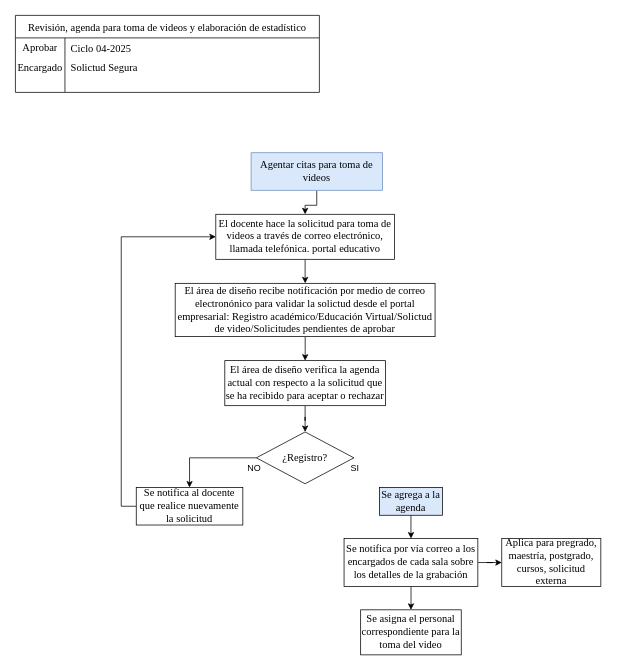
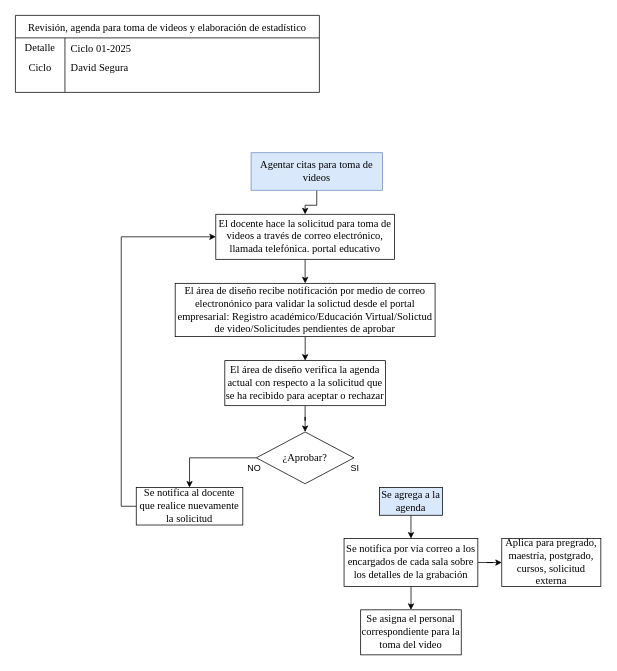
  <mxCell id="0" />
  <mxCell id="1" parent="0" />
  <mxCell id="2" value="Revisión, agenda para toma de videos y elaboración de estadístico" style="shape=table;startSize=30;container=1;collapsible=0;childLayout=tableLayout;fixedRows=1;rowLines=0;fontStyle=0;strokeColor=default;fontSize=14;fontFamily=Times New Roman;" vertex="1" parent="1"><mxGeometry x="20" y="20" width="405" height="102.6" as="geometry" /></mxCell>
  <mxCell id="3" value="" style="shape=tableRow;horizontal=0;startSize=0;swimlaneHead=0;swimlaneBody=0;top=0;left=0;bottom=0;right=0;collapsible=0;dropTarget=0;fillColor=none;points=[[0,0.5],[1,0.5]];portConstraint=eastwest;strokeColor=inherit;fontSize=16;fontFamily=Times New Roman;" vertex="1" parent="2"><mxGeometry y="30" width="405" height="26" as="geometry" /></mxCell>
- <mxCell id="4" value="&lt;font style=&quot;font-size: 14px;&quot;&gt;Aprobar&lt;/font&gt;&lt;div&gt;&lt;br&gt;&lt;/div&gt;" style="shape=partialRectangle;html=1;whiteSpace=wrap;connectable=0;fillColor=none;top=0;left=0;bottom=0;right=0;overflow=hidden;pointerEvents=1;strokeColor=inherit;fontSize=16;fontFamily=Times New Roman;" vertex="1" parent="3"><mxGeometry width="66" height="26" as="geometry"><mxRectangle width="66" height="26" as="alternateBounds" /></mxGeometry></mxCell>
- <mxCell id="5" value="&lt;font style=&quot;font-size: 14px;&quot;&gt;Ciclo 04-2025&lt;/font&gt;" style="shape=partialRectangle;html=1;whiteSpace=wrap;connectable=0;fillColor=none;top=0;left=0;bottom=0;right=0;align=left;spacingLeft=6;overflow=hidden;strokeColor=inherit;fontSize=16;fontFamily=Times New Roman;" vertex="1" parent="3"><mxGeometry x="66" width="339" height="26" as="geometry"><mxRectangle width="339" height="26" as="alternateBounds" /></mxGeometry></mxCell>
+ <mxCell id="4" value="&lt;font style=&quot;font-size: 14px;&quot;&gt;Detalle&lt;/font&gt;&lt;div&gt;&lt;br&gt;&lt;/div&gt;" style="shape=partialRectangle;html=1;whiteSpace=wrap;connectable=0;fillColor=none;top=0;left=0;bottom=0;right=0;overflow=hidden;pointerEvents=1;strokeColor=inherit;fontSize=16;fontFamily=Times New Roman;" vertex="1" parent="3"><mxGeometry width="66" height="26" as="geometry"><mxRectangle width="66" height="26" as="alternateBounds" /></mxGeometry></mxCell>
+ <mxCell id="5" value="&lt;font style=&quot;font-size: 14px;&quot;&gt;Ciclo 01-2025&lt;/font&gt;" style="shape=partialRectangle;html=1;whiteSpace=wrap;connectable=0;fillColor=none;top=0;left=0;bottom=0;right=0;align=left;spacingLeft=6;overflow=hidden;strokeColor=inherit;fontSize=16;fontFamily=Times New Roman;" vertex="1" parent="3"><mxGeometry x="66" width="339" height="26" as="geometry"><mxRectangle width="339" height="26" as="alternateBounds" /></mxGeometry></mxCell>
  <mxCell id="6" value="" style="shape=tableRow;horizontal=0;startSize=0;swimlaneHead=0;swimlaneBody=0;top=0;left=0;bottom=0;right=0;collapsible=0;dropTarget=0;fillColor=none;points=[[0,0.5],[1,0.5]];portConstraint=eastwest;strokeColor=inherit;fontSize=16;fontFamily=Times New Roman;" vertex="1" parent="2"><mxGeometry y="56" width="405" height="26" as="geometry" /></mxCell>
- <mxCell id="7" value="&lt;font style=&quot;font-size: 14px;&quot;&gt;Encargado&lt;/font&gt;" style="shape=partialRectangle;html=1;whiteSpace=wrap;connectable=0;fillColor=none;top=0;left=0;bottom=0;right=0;overflow=hidden;strokeColor=inherit;fontSize=16;fontFamily=Times New Roman;" vertex="1" parent="6"><mxGeometry width="66" height="26" as="geometry"><mxRectangle width="66" height="26" as="alternateBounds" /></mxGeometry></mxCell>
- <mxCell id="8" value="&lt;div&gt;&lt;span style=&quot;font-size: 14px;&quot;&gt;Solictud Segura&lt;/span&gt;&lt;/div&gt;" style="shape=partialRectangle;html=1;whiteSpace=wrap;connectable=0;fillColor=none;top=0;left=0;bottom=0;right=0;align=left;spacingLeft=6;overflow=hidden;strokeColor=inherit;fontSize=16;fontFamily=Times New Roman;" vertex="1" parent="6"><mxGeometry x="66" width="339" height="26" as="geometry"><mxRectangle width="339" height="26" as="alternateBounds" /></mxGeometry></mxCell>
+ <mxCell id="7" value="&lt;font style=&quot;font-size: 14px;&quot;&gt;Ciclo&lt;/font&gt;" style="shape=partialRectangle;html=1;whiteSpace=wrap;connectable=0;fillColor=none;top=0;left=0;bottom=0;right=0;overflow=hidden;strokeColor=inherit;fontSize=16;fontFamily=Times New Roman;" vertex="1" parent="6"><mxGeometry width="66" height="26" as="geometry"><mxRectangle width="66" height="26" as="alternateBounds" /></mxGeometry></mxCell>
+ <mxCell id="8" value="&lt;div&gt;&lt;span style=&quot;font-size: 14px;&quot;&gt;David Segura&lt;/span&gt;&lt;/div&gt;" style="shape=partialRectangle;html=1;whiteSpace=wrap;connectable=0;fillColor=none;top=0;left=0;bottom=0;right=0;align=left;spacingLeft=6;overflow=hidden;strokeColor=inherit;fontSize=16;fontFamily=Times New Roman;" vertex="1" parent="6"><mxGeometry x="66" width="339" height="26" as="geometry"><mxRectangle width="339" height="26" as="alternateBounds" /></mxGeometry></mxCell>
  <mxCell id="9" value="" style="shape=tableRow;horizontal=0;startSize=0;swimlaneHead=0;swimlaneBody=0;top=0;left=0;bottom=0;right=0;collapsible=0;dropTarget=0;fillColor=none;points=[[0,0.5],[1,0.5]];portConstraint=eastwest;strokeColor=inherit;fontSize=16;fontFamily=Times New Roman;" vertex="1" parent="2"><mxGeometry y="82" width="405" height="20" as="geometry" /></mxCell>
  <mxCell id="10" value="" style="shape=partialRectangle;html=1;whiteSpace=wrap;connectable=0;fillColor=none;top=0;left=0;bottom=0;right=0;overflow=hidden;strokeColor=inherit;fontSize=16;fontFamily=Times New Roman;" vertex="1" parent="9"><mxGeometry width="66" height="20" as="geometry"><mxRectangle width="66" height="20" as="alternateBounds" /></mxGeometry></mxCell>
  <mxCell id="11" value="" style="shape=partialRectangle;html=1;whiteSpace=wrap;connectable=0;fillColor=none;top=0;left=0;bottom=0;right=0;align=left;spacingLeft=6;overflow=hidden;strokeColor=inherit;fontSize=16;fontFamily=Times New Roman;" vertex="1" parent="9"><mxGeometry x="66" width="339" height="20" as="geometry"><mxRectangle width="339" height="20" as="alternateBounds" /></mxGeometry></mxCell>
  <mxCell id="12" value="" style="edgeStyle=orthogonalEdgeStyle;rounded=0;orthogonalLoop=1;jettySize=auto;html=1;" edge="1" parent="1" source="13" target="15"><mxGeometry relative="1" as="geometry" /></mxCell>
  <mxCell id="13" value="Agentar citas para toma de videos" style="rounded=0;whiteSpace=wrap;html=1;fillColor=#dae8fc;strokeColor=#6c8ebf;fontFamily=Times New Roman;fontSize=14;" vertex="1" parent="1"><mxGeometry x="334" y="203" width="175" height="50" as="geometry" /></mxCell>
  <mxCell id="14" value="" style="edgeStyle=orthogonalEdgeStyle;rounded=0;orthogonalLoop=1;jettySize=auto;html=1;" edge="1" parent="1" source="15" target="17"><mxGeometry relative="1" as="geometry" /></mxCell>
  <mxCell id="15" value="El docente hace la solicitud para toma de videos a través de correo electrónico, llamada telefónica. portal educativo" style="whiteSpace=wrap;html=1;fontSize=14;fontFamily=Times New Roman;rounded=0;" vertex="1" parent="1"><mxGeometry x="287" y="285" width="238" height="60" as="geometry" /></mxCell>
  <mxCell id="16" value="" style="edgeStyle=orthogonalEdgeStyle;rounded=0;orthogonalLoop=1;jettySize=auto;html=1;" edge="1" parent="1" source="17" target="19"><mxGeometry relative="1" as="geometry" /></mxCell>
  <mxCell id="17" value="El área de diseño recibe notificación por medio de correo electronónico para validar la solictud desde el portal empresarial: Registro académico/Educación Virtual/Solictud de video/Solicitudes pendientes de aprobar" style="whiteSpace=wrap;html=1;fontSize=14;fontFamily=Times New Roman;rounded=0;" vertex="1" parent="1"><mxGeometry x="232.88" y="377" width="346.25" height="71" as="geometry" /></mxCell>
  <mxCell id="18" value="" style="edgeStyle=orthogonalEdgeStyle;rounded=0;orthogonalLoop=1;jettySize=auto;html=1;" edge="1" parent="1" source="19" target="21"><mxGeometry relative="1" as="geometry" /></mxCell>
  <mxCell id="19" value="El área de diseño verifica la agenda actual con respecto a la solicitud que se ha recibido para aceptar o rechazar" style="whiteSpace=wrap;html=1;fontSize=14;fontFamily=Times New Roman;rounded=0;" vertex="1" parent="1"><mxGeometry x="299" y="480" width="214" height="60" as="geometry" /></mxCell>
  <mxCell id="20" value="" style="edgeStyle=orthogonalEdgeStyle;rounded=0;orthogonalLoop=1;jettySize=auto;html=1;" edge="1" parent="1" source="21" target="31"><mxGeometry relative="1" as="geometry" /></mxCell>
- <mxCell id="21" value="¿Registro?" style="rhombus;whiteSpace=wrap;html=1;fontSize=14;fontFamily=Times New Roman;rounded=0;" vertex="1" parent="1"><mxGeometry x="341" y="575" width="130" height="69" as="geometry" /></mxCell>
+ <mxCell id="21" value="¿Aprobar?" style="rhombus;whiteSpace=wrap;html=1;fontSize=14;fontFamily=Times New Roman;rounded=0;" vertex="1" parent="1"><mxGeometry x="341" y="575" width="130" height="69" as="geometry" /></mxCell>
  <mxCell id="22" value="" style="edgeStyle=orthogonalEdgeStyle;rounded=0;orthogonalLoop=1;jettySize=auto;html=1;" edge="1" parent="1" source="23" target="27"><mxGeometry relative="1" as="geometry" /></mxCell>
  <mxCell id="23" value="Se agrega a la agenda" style="whiteSpace=wrap;html=1;fontSize=14;fontFamily=Times New Roman;rounded=0;fillColor=#dae8fc;" vertex="1" parent="1"><mxGeometry x="505" y="649" width="84" height="37" as="geometry" /></mxCell>
  <mxCell id="24" value="SI" style="text;html=1;align=center;verticalAlign=middle;resizable=0;points=[];autosize=1;strokeColor=none;fillColor=none;" vertex="1" parent="1"><mxGeometry x="457" y="611" width="29" height="26" as="geometry" /></mxCell>
  <mxCell id="25" value="" style="edgeStyle=orthogonalEdgeStyle;rounded=0;orthogonalLoop=1;jettySize=auto;html=1;" edge="1" parent="1" source="27" target="28"><mxGeometry relative="1" as="geometry" /></mxCell>
  <mxCell id="26" value="" style="edgeStyle=orthogonalEdgeStyle;rounded=0;orthogonalLoop=1;jettySize=auto;html=1;" edge="1" parent="1" source="27" target="29"><mxGeometry relative="1" as="geometry" /></mxCell>
  <mxCell id="27" value="Se notifica por vía correo a los encargados de cada sala sobre los detalles de la grabación" style="whiteSpace=wrap;html=1;fontSize=14;fontFamily=Times New Roman;rounded=0;" vertex="1" parent="1"><mxGeometry x="457.87" y="717" width="178.25" height="64" as="geometry" /></mxCell>
  <mxCell id="28" value="Aplica para pregrado, maestría, postgrado, cursos, solicitud externa" style="whiteSpace=wrap;html=1;fontSize=14;fontFamily=Times New Roman;rounded=0;" vertex="1" parent="1"><mxGeometry x="668" y="717" width="132" height="64" as="geometry" /></mxCell>
  <mxCell id="29" value="Se asigna el personal correspondiente para la toma del video" style="whiteSpace=wrap;html=1;fontSize=14;fontFamily=Times New Roman;rounded=0;" vertex="1" parent="1"><mxGeometry x="480" y="812" width="134" height="60" as="geometry" /></mxCell>
  <mxCell id="30" style="edgeStyle=orthogonalEdgeStyle;rounded=0;orthogonalLoop=1;jettySize=auto;html=1;exitX=0;exitY=0.5;exitDx=0;exitDy=0;entryX=0;entryY=0.5;entryDx=0;entryDy=0;" edge="1" parent="1" source="31" target="15"><mxGeometry relative="1" as="geometry" /></mxCell>
  <mxCell id="31" value="Se notifica al docente que realice nuevamente la solicitud" style="whiteSpace=wrap;html=1;fontSize=14;fontFamily=Times New Roman;rounded=0;" vertex="1" parent="1"><mxGeometry x="181" y="649" width="142" height="50" as="geometry" /></mxCell>
  <mxCell id="32" value="NO" style="text;html=1;align=center;verticalAlign=middle;resizable=0;points=[];autosize=1;strokeColor=none;fillColor=none;" vertex="1" parent="1"><mxGeometry x="320" y="611" width="36" height="26" as="geometry" /></mxCell>
